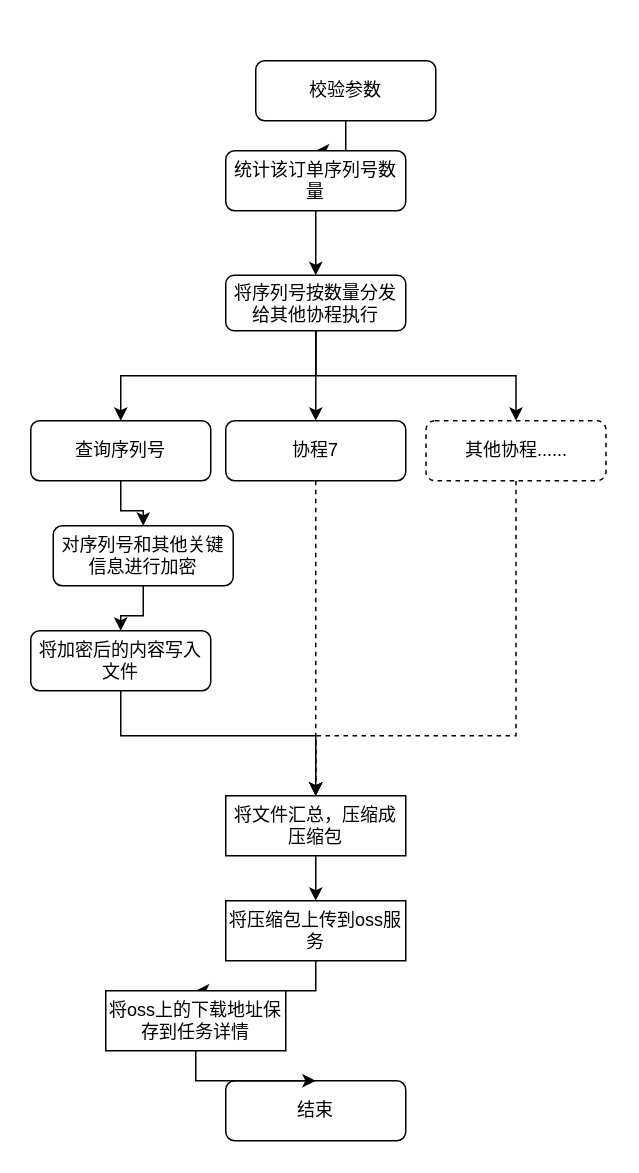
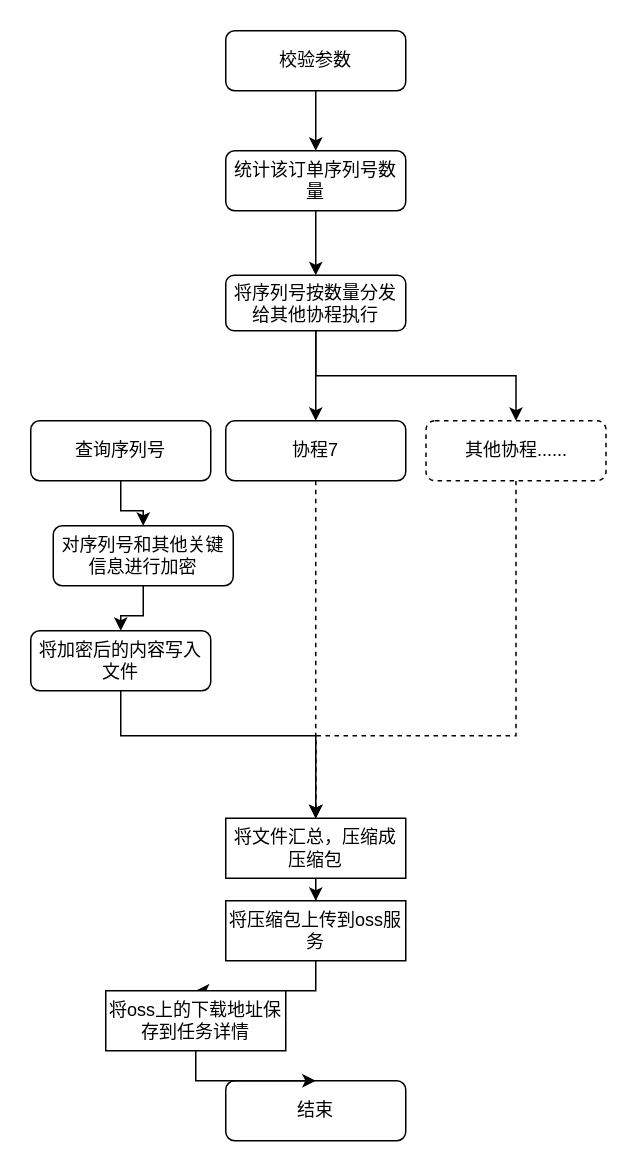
  <mxCell id="0" />
  <mxCell id="1" parent="0" />
  <mxCell id="2" value="" style="edgeStyle=orthogonalEdgeStyle;rounded=0;orthogonalLoop=1;jettySize=auto;html=1;" edge="1" parent="1" source="3" target="6"><mxGeometry relative="1" as="geometry" /></mxCell>
- <mxCell id="3" value="校验参数" style="rounded=1;whiteSpace=wrap;html=1;fontSize=12;glass=0;strokeWidth=1;shadow=0;" parent="1" vertex="1"><mxGeometry x="170" y="40" width="120" height="40" as="geometry" /></mxCell>
+ <mxCell id="3" value="校验参数" style="rounded=1;whiteSpace=wrap;html=1;fontSize=12;glass=0;strokeWidth=1;shadow=0;" parent="1" vertex="1"><mxGeometry x="150" y="20" width="120" height="40" as="geometry" /></mxCell>
  <mxCell id="4" value="结束" style="rounded=1;whiteSpace=wrap;html=1;fontSize=12;glass=0;strokeWidth=1;shadow=0;" parent="1" vertex="1"><mxGeometry x="150" y="720" width="120" height="40" as="geometry" /></mxCell>
  <mxCell id="5" style="edgeStyle=orthogonalEdgeStyle;rounded=0;orthogonalLoop=1;jettySize=auto;html=1;exitX=0.5;exitY=1;exitDx=0;exitDy=0;entryX=0.5;entryY=0;entryDx=0;entryDy=0;" edge="1" parent="1" source="6" target="10"><mxGeometry relative="1" as="geometry" /></mxCell>
  <mxCell id="6" value="统计该订单序列号数量" style="rounded=1;whiteSpace=wrap;html=1;" vertex="1" parent="1"><mxGeometry x="150" y="100" width="120" height="40" as="geometry" /></mxCell>
  <mxCell id="7" style="edgeStyle=orthogonalEdgeStyle;rounded=0;orthogonalLoop=1;jettySize=auto;html=1;exitX=0.5;exitY=1;exitDx=0;exitDy=0;entryX=0.5;entryY=0;entryDx=0;entryDy=0;" edge="1" parent="1" source="10" target="14"><mxGeometry relative="1" as="geometry" /></mxCell>
- <mxCell id="8" value="" style="edgeStyle=orthogonalEdgeStyle;rounded=0;orthogonalLoop=1;jettySize=auto;html=1;" edge="1" parent="1" source="10" target="12"><mxGeometry relative="1" as="geometry"><Array as="points"><mxPoint x="210" y="250" /><mxPoint x="80" y="250" /></Array></mxGeometry></mxCell>
  <mxCell id="9" style="edgeStyle=orthogonalEdgeStyle;rounded=0;orthogonalLoop=1;jettySize=auto;html=1;exitX=0.5;exitY=1;exitDx=0;exitDy=0;entryX=0.5;entryY=0;entryDx=0;entryDy=0;" edge="1" parent="1" source="10" target="16"><mxGeometry relative="1" as="geometry" /></mxCell>
  <mxCell id="10" value="将序列号按数量分发给其他协程执行" style="rounded=1;whiteSpace=wrap;html=1;" vertex="1" parent="1"><mxGeometry x="150" y="183" width="120" height="37" as="geometry" /></mxCell>
  <mxCell id="11" value="" style="edgeStyle=orthogonalEdgeStyle;rounded=0;orthogonalLoop=1;jettySize=auto;html=1;" edge="1" parent="1" source="12" target="18"><mxGeometry relative="1" as="geometry" /></mxCell>
  <mxCell id="12" value="查询序列号" style="rounded=1;whiteSpace=wrap;html=1;" vertex="1" parent="1"><mxGeometry x="20" y="280" width="120" height="40" as="geometry" /></mxCell>
  <mxCell id="13" style="edgeStyle=orthogonalEdgeStyle;rounded=0;orthogonalLoop=1;jettySize=auto;html=1;entryX=0.5;entryY=0;entryDx=0;entryDy=0;dashed=1;" edge="1" parent="1" source="14" target="22"><mxGeometry relative="1" as="geometry"><mxPoint x="210" y="520" as="targetPoint" /></mxGeometry></mxCell>
  <mxCell id="14" value="协程7" style="rounded=1;whiteSpace=wrap;html=1;" vertex="1" parent="1"><mxGeometry x="150" y="280" width="120" height="40" as="geometry" /></mxCell>
  <mxCell id="15" style="edgeStyle=orthogonalEdgeStyle;rounded=0;orthogonalLoop=1;jettySize=auto;html=1;entryX=0.5;entryY=0;entryDx=0;entryDy=0;dashed=1;" edge="1" parent="1" source="16" target="22"><mxGeometry relative="1" as="geometry"><Array as="points"><mxPoint x="344" y="490" /><mxPoint x="210" y="490" /></Array></mxGeometry></mxCell>
  <mxCell id="16" value="其他协程......" style="rounded=1;whiteSpace=wrap;html=1;dashed=1;" vertex="1" parent="1"><mxGeometry x="283.5" y="280" width="120" height="40" as="geometry" /></mxCell>
  <mxCell id="17" value="" style="edgeStyle=orthogonalEdgeStyle;rounded=0;orthogonalLoop=1;jettySize=auto;html=1;" edge="1" parent="1" source="18" target="20"><mxGeometry relative="1" as="geometry" /></mxCell>
  <mxCell id="18" value="对序列号和其他关键信息进行加密" style="rounded=1;whiteSpace=wrap;html=1;" vertex="1" parent="1"><mxGeometry x="35" y="350" width="120" height="40" as="geometry" /></mxCell>
  <mxCell id="19" style="edgeStyle=orthogonalEdgeStyle;rounded=0;orthogonalLoop=1;jettySize=auto;html=1;entryX=0.5;entryY=0;entryDx=0;entryDy=0;exitX=0.5;exitY=1;exitDx=0;exitDy=0;" edge="1" parent="1" source="20" target="22"><mxGeometry relative="1" as="geometry"><Array as="points"><mxPoint x="80" y="490" /><mxPoint x="210" y="490" /></Array></mxGeometry></mxCell>
  <mxCell id="20" value="将加密后的内容写入文件" style="rounded=1;whiteSpace=wrap;html=1;" vertex="1" parent="1"><mxGeometry x="20" y="420" width="120" height="40" as="geometry" /></mxCell>
  <mxCell id="21" value="" style="edgeStyle=orthogonalEdgeStyle;rounded=0;orthogonalLoop=1;jettySize=auto;html=1;" edge="1" parent="1" source="22" target="24"><mxGeometry relative="1" as="geometry" /></mxCell>
- <mxCell id="22" value="将文件汇总，压缩成压缩包" style="rounded=0;whiteSpace=wrap;html=1;" vertex="1" parent="1"><mxGeometry x="150" y="530" width="120" height="40" as="geometry" /></mxCell>
+ <mxCell id="22" value="将文件汇总，压缩成压缩包" style="rounded=0;whiteSpace=wrap;html=1;" vertex="1" parent="1"><mxGeometry x="150" y="545" width="120" height="40" as="geometry" /></mxCell>
  <mxCell id="23" value="" style="edgeStyle=orthogonalEdgeStyle;rounded=0;orthogonalLoop=1;jettySize=auto;html=1;" edge="1" parent="1" source="24" target="26"><mxGeometry relative="1" as="geometry" /></mxCell>
  <mxCell id="24" value="将压缩包上传到oss服务" style="rounded=0;whiteSpace=wrap;html=1;" vertex="1" parent="1"><mxGeometry x="150" y="600" width="120" height="40" as="geometry" /></mxCell>
  <mxCell id="25" value="" style="edgeStyle=orthogonalEdgeStyle;rounded=0;orthogonalLoop=1;jettySize=auto;html=1;" edge="1" parent="1" source="26" target="4"><mxGeometry relative="1" as="geometry" /></mxCell>
  <mxCell id="26" value="将oss上的下载地址保存到任务详情" style="rounded=0;whiteSpace=wrap;html=1;" vertex="1" parent="1"><mxGeometry x="70" y="660" width="120" height="40" as="geometry" /></mxCell>
